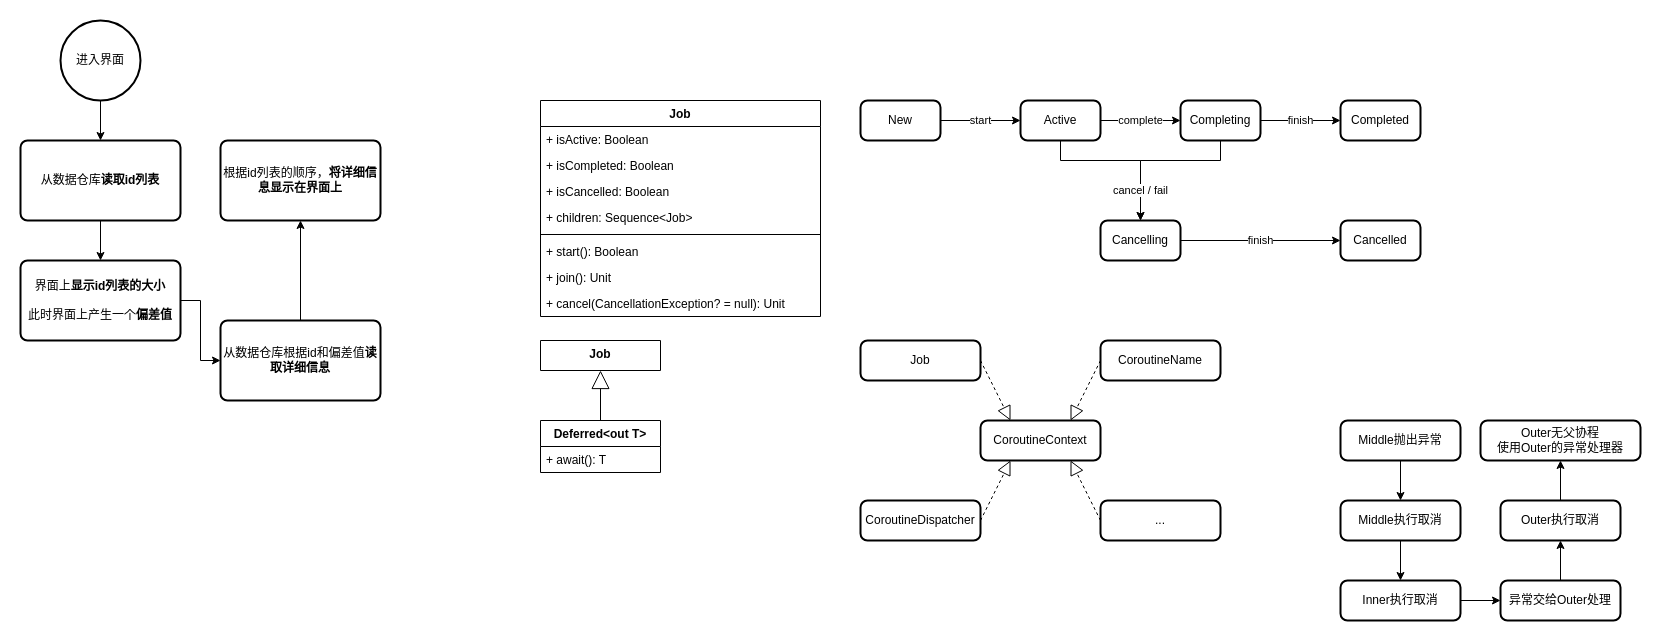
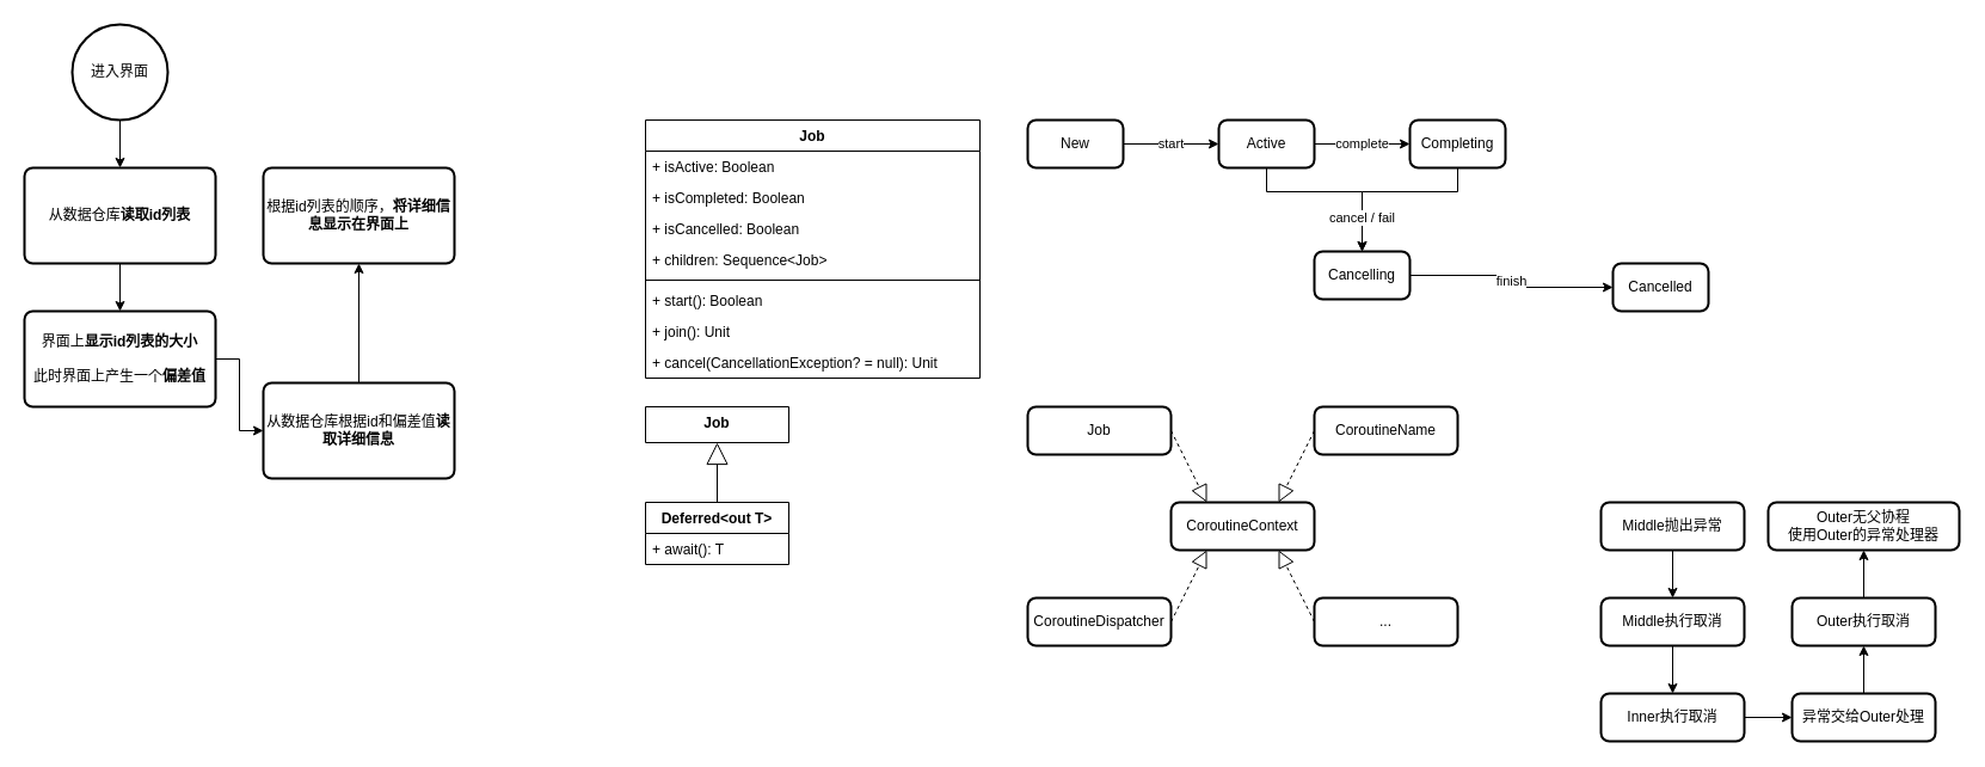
  <mxCell id="0" />
  <mxCell id="1" parent="0" />
  <mxCell id="2" value="" style="edgeStyle=orthogonalEdgeStyle;rounded=0;orthogonalLoop=1;jettySize=auto;html=1;" edge="1" parent="1" source="3" target="7"><mxGeometry relative="1" as="geometry" /></mxCell>
  <mxCell id="3" value="从数据仓库&lt;b&gt;读取id列表&lt;/b&gt;" style="rounded=1;whiteSpace=wrap;html=1;absoluteArcSize=1;arcSize=14;strokeWidth=2;fillColor=none;" vertex="1" parent="1"><mxGeometry x="20" y="140" width="160" height="80" as="geometry" /></mxCell>
  <mxCell id="4" value="" style="edgeStyle=orthogonalEdgeStyle;rounded=0;orthogonalLoop=1;jettySize=auto;html=1;" edge="1" parent="1" source="5" target="3"><mxGeometry relative="1" as="geometry" /></mxCell>
  <mxCell id="5" value="进入界面" style="strokeWidth=2;html=1;shape=mxgraph.flowchart.start_2;whiteSpace=wrap;fillColor=none;" vertex="1" parent="1"><mxGeometry x="60" y="20" width="80" height="80" as="geometry" /></mxCell>
  <mxCell id="6" value="" style="edgeStyle=orthogonalEdgeStyle;rounded=0;orthogonalLoop=1;jettySize=auto;html=1;" edge="1" parent="1" source="7" target="9"><mxGeometry relative="1" as="geometry" /></mxCell>
  <mxCell id="7" value="界面上&lt;b&gt;显示id列表的大小&lt;/b&gt;&lt;br&gt;&lt;br&gt;此时界面上产生一个&lt;b&gt;偏差值&lt;/b&gt;&lt;br&gt;" style="rounded=1;whiteSpace=wrap;html=1;absoluteArcSize=1;arcSize=14;strokeWidth=2;fillColor=none;" vertex="1" parent="1"><mxGeometry x="20" y="260" width="160" height="80" as="geometry" /></mxCell>
  <mxCell id="8" value="" style="edgeStyle=orthogonalEdgeStyle;rounded=0;orthogonalLoop=1;jettySize=auto;html=1;" edge="1" parent="1" source="9" target="10"><mxGeometry relative="1" as="geometry" /></mxCell>
  <mxCell id="9" value="从数据仓库根据id和偏差值&lt;b&gt;读取详细信息&lt;/b&gt;&lt;br&gt;" style="rounded=1;whiteSpace=wrap;html=1;absoluteArcSize=1;arcSize=14;strokeWidth=2;fillColor=none;" vertex="1" parent="1"><mxGeometry x="220" y="320" width="160" height="80" as="geometry" /></mxCell>
  <mxCell id="10" value="根据id列表的顺序，&lt;b&gt;将详细信息显示在界面上&lt;/b&gt;" style="rounded=1;whiteSpace=wrap;html=1;absoluteArcSize=1;arcSize=14;strokeWidth=2;fillColor=none;" vertex="1" parent="1"><mxGeometry x="220" y="140" width="160" height="80" as="geometry" /></mxCell>
  <mxCell id="11" value="Job" style="swimlane;fontStyle=1;align=center;verticalAlign=top;childLayout=stackLayout;horizontal=1;startSize=26;horizontalStack=0;resizeParent=1;resizeParentMax=0;resizeLast=0;collapsible=1;marginBottom=0;fillColor=none;" vertex="1" parent="1"><mxGeometry x="540" y="100" width="280" height="216" as="geometry" /></mxCell>
  <mxCell id="12" value="+ isActive: Boolean" style="text;strokeColor=none;fillColor=none;align=left;verticalAlign=top;spacingLeft=4;spacingRight=4;overflow=hidden;rotatable=0;points=[[0,0.5],[1,0.5]];portConstraint=eastwest;" vertex="1" parent="11"><mxGeometry y="26" width="280" height="26" as="geometry" /></mxCell>
  <mxCell id="13" value="+ isCompleted: Boolean" style="text;strokeColor=none;fillColor=none;align=left;verticalAlign=top;spacingLeft=4;spacingRight=4;overflow=hidden;rotatable=0;points=[[0,0.5],[1,0.5]];portConstraint=eastwest;" vertex="1" parent="11"><mxGeometry y="52" width="280" height="26" as="geometry" /></mxCell>
  <mxCell id="14" value="+ isCancelled: Boolean" style="text;strokeColor=none;fillColor=none;align=left;verticalAlign=top;spacingLeft=4;spacingRight=4;overflow=hidden;rotatable=0;points=[[0,0.5],[1,0.5]];portConstraint=eastwest;" vertex="1" parent="11"><mxGeometry y="78" width="280" height="26" as="geometry" /></mxCell>
  <mxCell id="15" value="+ children: Sequence&lt;Job&gt;" style="text;strokeColor=none;fillColor=none;align=left;verticalAlign=top;spacingLeft=4;spacingRight=4;overflow=hidden;rotatable=0;points=[[0,0.5],[1,0.5]];portConstraint=eastwest;" vertex="1" parent="11"><mxGeometry y="104" width="280" height="26" as="geometry" /></mxCell>
  <mxCell id="16" value="" style="line;strokeWidth=1;fillColor=none;align=left;verticalAlign=middle;spacingTop=-1;spacingLeft=3;spacingRight=3;rotatable=0;labelPosition=right;points=[];portConstraint=eastwest;" vertex="1" parent="11"><mxGeometry y="130" width="280" height="8" as="geometry" /></mxCell>
  <mxCell id="17" value="+ start(): Boolean" style="text;strokeColor=none;fillColor=none;align=left;verticalAlign=top;spacingLeft=4;spacingRight=4;overflow=hidden;rotatable=0;points=[[0,0.5],[1,0.5]];portConstraint=eastwest;" vertex="1" parent="11"><mxGeometry y="138" width="280" height="26" as="geometry" /></mxCell>
  <mxCell id="18" value="+ join(): Unit" style="text;strokeColor=none;fillColor=none;align=left;verticalAlign=top;spacingLeft=4;spacingRight=4;overflow=hidden;rotatable=0;points=[[0,0.5],[1,0.5]];portConstraint=eastwest;" vertex="1" parent="11"><mxGeometry y="164" width="280" height="26" as="geometry" /></mxCell>
  <mxCell id="19" value="+ cancel(CancellationException? = null): Unit" style="text;strokeColor=none;fillColor=none;align=left;verticalAlign=top;spacingLeft=4;spacingRight=4;overflow=hidden;rotatable=0;points=[[0,0.5],[1,0.5]];portConstraint=eastwest;" vertex="1" parent="11"><mxGeometry y="190" width="280" height="26" as="geometry" /></mxCell>
  <mxCell id="20" value="start" style="edgeStyle=orthogonalEdgeStyle;rounded=0;orthogonalLoop=1;jettySize=auto;html=1;" edge="1" parent="1" source="21" target="24"><mxGeometry relative="1" as="geometry" /></mxCell>
  <mxCell id="21" value="New&lt;br&gt;" style="rounded=1;whiteSpace=wrap;html=1;absoluteArcSize=1;arcSize=14;strokeWidth=2;fillColor=none;" vertex="1" parent="1"><mxGeometry x="860" y="100" width="80" height="40" as="geometry" /></mxCell>
  <mxCell id="22" value="complete" style="edgeStyle=orthogonalEdgeStyle;rounded=0;orthogonalLoop=1;jettySize=auto;html=1;" edge="1" parent="1" source="24" target="27"><mxGeometry relative="1" as="geometry" /></mxCell>
  <mxCell id="23" style="edgeStyle=orthogonalEdgeStyle;rounded=0;orthogonalLoop=1;jettySize=auto;html=1;exitX=0.5;exitY=1;exitDx=0;exitDy=0;" edge="1" parent="1" source="24" target="30"><mxGeometry relative="1" as="geometry"><Array as="points"><mxPoint x="1060" y="160" /><mxPoint x="1140" y="160" /></Array></mxGeometry></mxCell>
  <mxCell id="24" value="Active&lt;br&gt;" style="rounded=1;whiteSpace=wrap;html=1;absoluteArcSize=1;arcSize=14;strokeWidth=2;fillColor=none;" vertex="1" parent="1"><mxGeometry x="1020" y="100" width="80" height="40" as="geometry" /></mxCell>
- <mxCell id="25" value="finish" style="edgeStyle=orthogonalEdgeStyle;rounded=0;orthogonalLoop=1;jettySize=auto;html=1;" edge="1" parent="1" source="27" target="28"><mxGeometry relative="1" as="geometry" /></mxCell>
  <mxCell id="26" value="cancel / fail" style="edgeStyle=orthogonalEdgeStyle;rounded=0;orthogonalLoop=1;jettySize=auto;html=1;exitX=0.5;exitY=1;exitDx=0;exitDy=0;" edge="1" parent="1" source="27" target="30"><mxGeometry x="0.625" relative="1" as="geometry"><Array as="points"><mxPoint x="1220" y="160" /><mxPoint x="1140" y="160" /></Array><mxPoint as="offset" /></mxGeometry></mxCell>
  <mxCell id="27" value="Completing&lt;br&gt;" style="rounded=1;whiteSpace=wrap;html=1;absoluteArcSize=1;arcSize=14;strokeWidth=2;fillColor=none;" vertex="1" parent="1"><mxGeometry x="1180" y="100" width="80" height="40" as="geometry" /></mxCell>
- <mxCell id="28" value="Completed&lt;br&gt;" style="rounded=1;whiteSpace=wrap;html=1;absoluteArcSize=1;arcSize=14;strokeWidth=2;fillColor=none;" vertex="1" parent="1"><mxGeometry x="1340" y="100" width="80" height="40" as="geometry" /></mxCell>
  <mxCell id="29" value="finish" style="edgeStyle=orthogonalEdgeStyle;rounded=0;orthogonalLoop=1;jettySize=auto;html=1;" edge="1" parent="1" source="30" target="31"><mxGeometry relative="1" as="geometry"><mxPoint x="1260" y="240" as="targetPoint" /></mxGeometry></mxCell>
- <mxCell id="30" value="Cancelling&lt;br&gt;" style="rounded=1;whiteSpace=wrap;html=1;absoluteArcSize=1;arcSize=14;strokeWidth=2;fillColor=none;" vertex="1" parent="1"><mxGeometry x="1100" y="220" width="80" height="40" as="geometry" /></mxCell>
- <mxCell id="31" value="Cancelled&lt;br&gt;" style="rounded=1;whiteSpace=wrap;html=1;absoluteArcSize=1;arcSize=14;strokeWidth=2;fillColor=none;" vertex="1" parent="1"><mxGeometry x="1340" y="220" width="80" height="40" as="geometry" /></mxCell>
+ <mxCell id="30" value="Cancelling&lt;br&gt;" style="rounded=1;whiteSpace=wrap;html=1;absoluteArcSize=1;arcSize=14;strokeWidth=2;fillColor=none;" vertex="1" parent="1"><mxGeometry x="1100" y="210" width="80" height="40" as="geometry" /></mxCell>
+ <mxCell id="31" value="Cancelled&lt;br&gt;" style="rounded=1;whiteSpace=wrap;html=1;absoluteArcSize=1;arcSize=14;strokeWidth=2;fillColor=none;" vertex="1" parent="1"><mxGeometry x="1350" y="220" width="80" height="40" as="geometry" /></mxCell>
  <mxCell id="32" value="Job" style="swimlane;fontStyle=1;align=center;verticalAlign=top;childLayout=stackLayout;horizontal=1;startSize=30;horizontalStack=0;resizeParent=1;resizeParentMax=0;resizeLast=0;collapsible=1;marginBottom=0;fillColor=none;" vertex="1" parent="1"><mxGeometry x="540" y="340" width="120" height="30" as="geometry" /></mxCell>
  <mxCell id="33" value="Deferred&lt;out T&gt;" style="swimlane;fontStyle=1;align=center;verticalAlign=top;childLayout=stackLayout;horizontal=1;startSize=26;horizontalStack=0;resizeParent=1;resizeParentMax=0;resizeLast=0;collapsible=1;marginBottom=0;fillColor=none;" vertex="1" parent="1"><mxGeometry x="540" y="420" width="120" height="52" as="geometry" /></mxCell>
  <mxCell id="34" value="+ await(): T" style="text;strokeColor=none;fillColor=none;align=left;verticalAlign=top;spacingLeft=4;spacingRight=4;overflow=hidden;rotatable=0;points=[[0,0.5],[1,0.5]];portConstraint=eastwest;" vertex="1" parent="33"><mxGeometry y="26" width="120" height="26" as="geometry" /></mxCell>
  <mxCell id="35" value="" style="endArrow=block;endSize=16;endFill=0;html=1;" edge="1" parent="1" source="33" target="32"><mxGeometry width="160" relative="1" as="geometry"><mxPoint x="320" y="450" as="sourcePoint" /><mxPoint x="480" y="450" as="targetPoint" /></mxGeometry></mxCell>
  <mxCell id="36" value="CoroutineContext&lt;br&gt;" style="rounded=1;whiteSpace=wrap;html=1;absoluteArcSize=1;arcSize=14;strokeWidth=2;fillColor=none;" vertex="1" parent="1"><mxGeometry x="980" y="420" width="120" height="40" as="geometry" /></mxCell>
  <mxCell id="37" value="Job&lt;br&gt;" style="rounded=1;whiteSpace=wrap;html=1;absoluteArcSize=1;arcSize=14;strokeWidth=2;fillColor=none;" vertex="1" parent="1"><mxGeometry x="860" y="340" width="120" height="40" as="geometry" /></mxCell>
  <mxCell id="38" value="CoroutineName" style="rounded=1;whiteSpace=wrap;html=1;absoluteArcSize=1;arcSize=14;strokeWidth=2;fillColor=none;" vertex="1" parent="1"><mxGeometry x="1100" y="340" width="120" height="40" as="geometry" /></mxCell>
  <mxCell id="39" value="CoroutineDispatcher&lt;br&gt;" style="rounded=1;whiteSpace=wrap;html=1;absoluteArcSize=1;arcSize=14;strokeWidth=2;fillColor=none;" vertex="1" parent="1"><mxGeometry x="860" y="500" width="120" height="40" as="geometry" /></mxCell>
  <mxCell id="40" value="...&lt;br&gt;" style="rounded=1;whiteSpace=wrap;html=1;absoluteArcSize=1;arcSize=14;strokeWidth=2;fillColor=none;" vertex="1" parent="1"><mxGeometry x="1100" y="500" width="120" height="40" as="geometry" /></mxCell>
  <mxCell id="41" value="" style="endArrow=block;dashed=1;endFill=0;endSize=12;html=1;exitX=1;exitY=0.5;exitDx=0;exitDy=0;entryX=0.25;entryY=0;entryDx=0;entryDy=0;" edge="1" parent="1" source="37" target="36"><mxGeometry width="160" relative="1" as="geometry"><mxPoint x="770" y="420" as="sourcePoint" /><mxPoint x="930" y="420" as="targetPoint" /></mxGeometry></mxCell>
  <mxCell id="42" value="" style="endArrow=block;dashed=1;endFill=0;endSize=12;html=1;exitX=0;exitY=0.5;exitDx=0;exitDy=0;entryX=0.75;entryY=0;entryDx=0;entryDy=0;" edge="1" parent="1" source="38" target="36"><mxGeometry width="160" relative="1" as="geometry"><mxPoint x="770" y="420" as="sourcePoint" /><mxPoint x="930" y="420" as="targetPoint" /></mxGeometry></mxCell>
  <mxCell id="43" value="" style="endArrow=block;dashed=1;endFill=0;endSize=12;html=1;exitX=0;exitY=0.5;exitDx=0;exitDy=0;entryX=0.75;entryY=1;entryDx=0;entryDy=0;" edge="1" parent="1" source="40" target="36"><mxGeometry width="160" relative="1" as="geometry"><mxPoint x="770" y="420" as="sourcePoint" /><mxPoint x="930" y="420" as="targetPoint" /></mxGeometry></mxCell>
  <mxCell id="44" value="" style="endArrow=block;dashed=1;endFill=0;endSize=12;html=1;exitX=1;exitY=0.5;exitDx=0;exitDy=0;entryX=0.25;entryY=1;entryDx=0;entryDy=0;" edge="1" parent="1" source="39" target="36"><mxGeometry width="160" relative="1" as="geometry"><mxPoint x="770" y="420" as="sourcePoint" /><mxPoint x="930" y="420" as="targetPoint" /></mxGeometry></mxCell>
  <mxCell id="45" value="" style="edgeStyle=orthogonalEdgeStyle;rounded=0;orthogonalLoop=1;jettySize=auto;html=1;" edge="1" parent="1" source="46" target="48"><mxGeometry relative="1" as="geometry" /></mxCell>
  <mxCell id="46" value="Middle抛出异常&lt;br&gt;" style="rounded=1;whiteSpace=wrap;html=1;absoluteArcSize=1;arcSize=14;strokeWidth=2;fillColor=none;" vertex="1" parent="1"><mxGeometry x="1340" y="420" width="120" height="40" as="geometry" /></mxCell>
  <mxCell id="47" value="" style="edgeStyle=orthogonalEdgeStyle;rounded=0;orthogonalLoop=1;jettySize=auto;html=1;" edge="1" parent="1" source="48" target="50"><mxGeometry relative="1" as="geometry" /></mxCell>
  <mxCell id="48" value="Middle执行取消&lt;br&gt;" style="rounded=1;whiteSpace=wrap;html=1;absoluteArcSize=1;arcSize=14;strokeWidth=2;fillColor=none;" vertex="1" parent="1"><mxGeometry x="1340" y="500" width="120" height="40" as="geometry" /></mxCell>
  <mxCell id="49" value="" style="edgeStyle=orthogonalEdgeStyle;rounded=0;orthogonalLoop=1;jettySize=auto;html=1;" edge="1" parent="1" source="50" target="52"><mxGeometry relative="1" as="geometry" /></mxCell>
  <mxCell id="50" value="Inner执行取消&lt;br&gt;" style="rounded=1;whiteSpace=wrap;html=1;absoluteArcSize=1;arcSize=14;strokeWidth=2;fillColor=none;" vertex="1" parent="1"><mxGeometry x="1340" y="580" width="120" height="40" as="geometry" /></mxCell>
  <mxCell id="51" value="" style="edgeStyle=orthogonalEdgeStyle;rounded=0;orthogonalLoop=1;jettySize=auto;html=1;" edge="1" parent="1" source="52" target="54"><mxGeometry relative="1" as="geometry" /></mxCell>
  <mxCell id="52" value="异常交给Outer处理&lt;br&gt;" style="rounded=1;whiteSpace=wrap;html=1;absoluteArcSize=1;arcSize=14;strokeWidth=2;fillColor=none;" vertex="1" parent="1"><mxGeometry x="1500" y="580" width="120" height="40" as="geometry" /></mxCell>
  <mxCell id="53" value="" style="edgeStyle=orthogonalEdgeStyle;rounded=0;orthogonalLoop=1;jettySize=auto;html=1;" edge="1" parent="1" source="54" target="55"><mxGeometry relative="1" as="geometry" /></mxCell>
  <mxCell id="54" value="Outer执行取消&lt;br&gt;" style="rounded=1;whiteSpace=wrap;html=1;absoluteArcSize=1;arcSize=14;strokeWidth=2;fillColor=none;" vertex="1" parent="1"><mxGeometry x="1500" y="500" width="120" height="40" as="geometry" /></mxCell>
  <mxCell id="55" value="Outer无父协程&lt;br&gt;使用Outer的异常处理器&lt;br&gt;" style="rounded=1;whiteSpace=wrap;html=1;absoluteArcSize=1;arcSize=14;strokeWidth=2;fillColor=none;" vertex="1" parent="1"><mxGeometry x="1480" y="420" width="160" height="40" as="geometry" /></mxCell>
